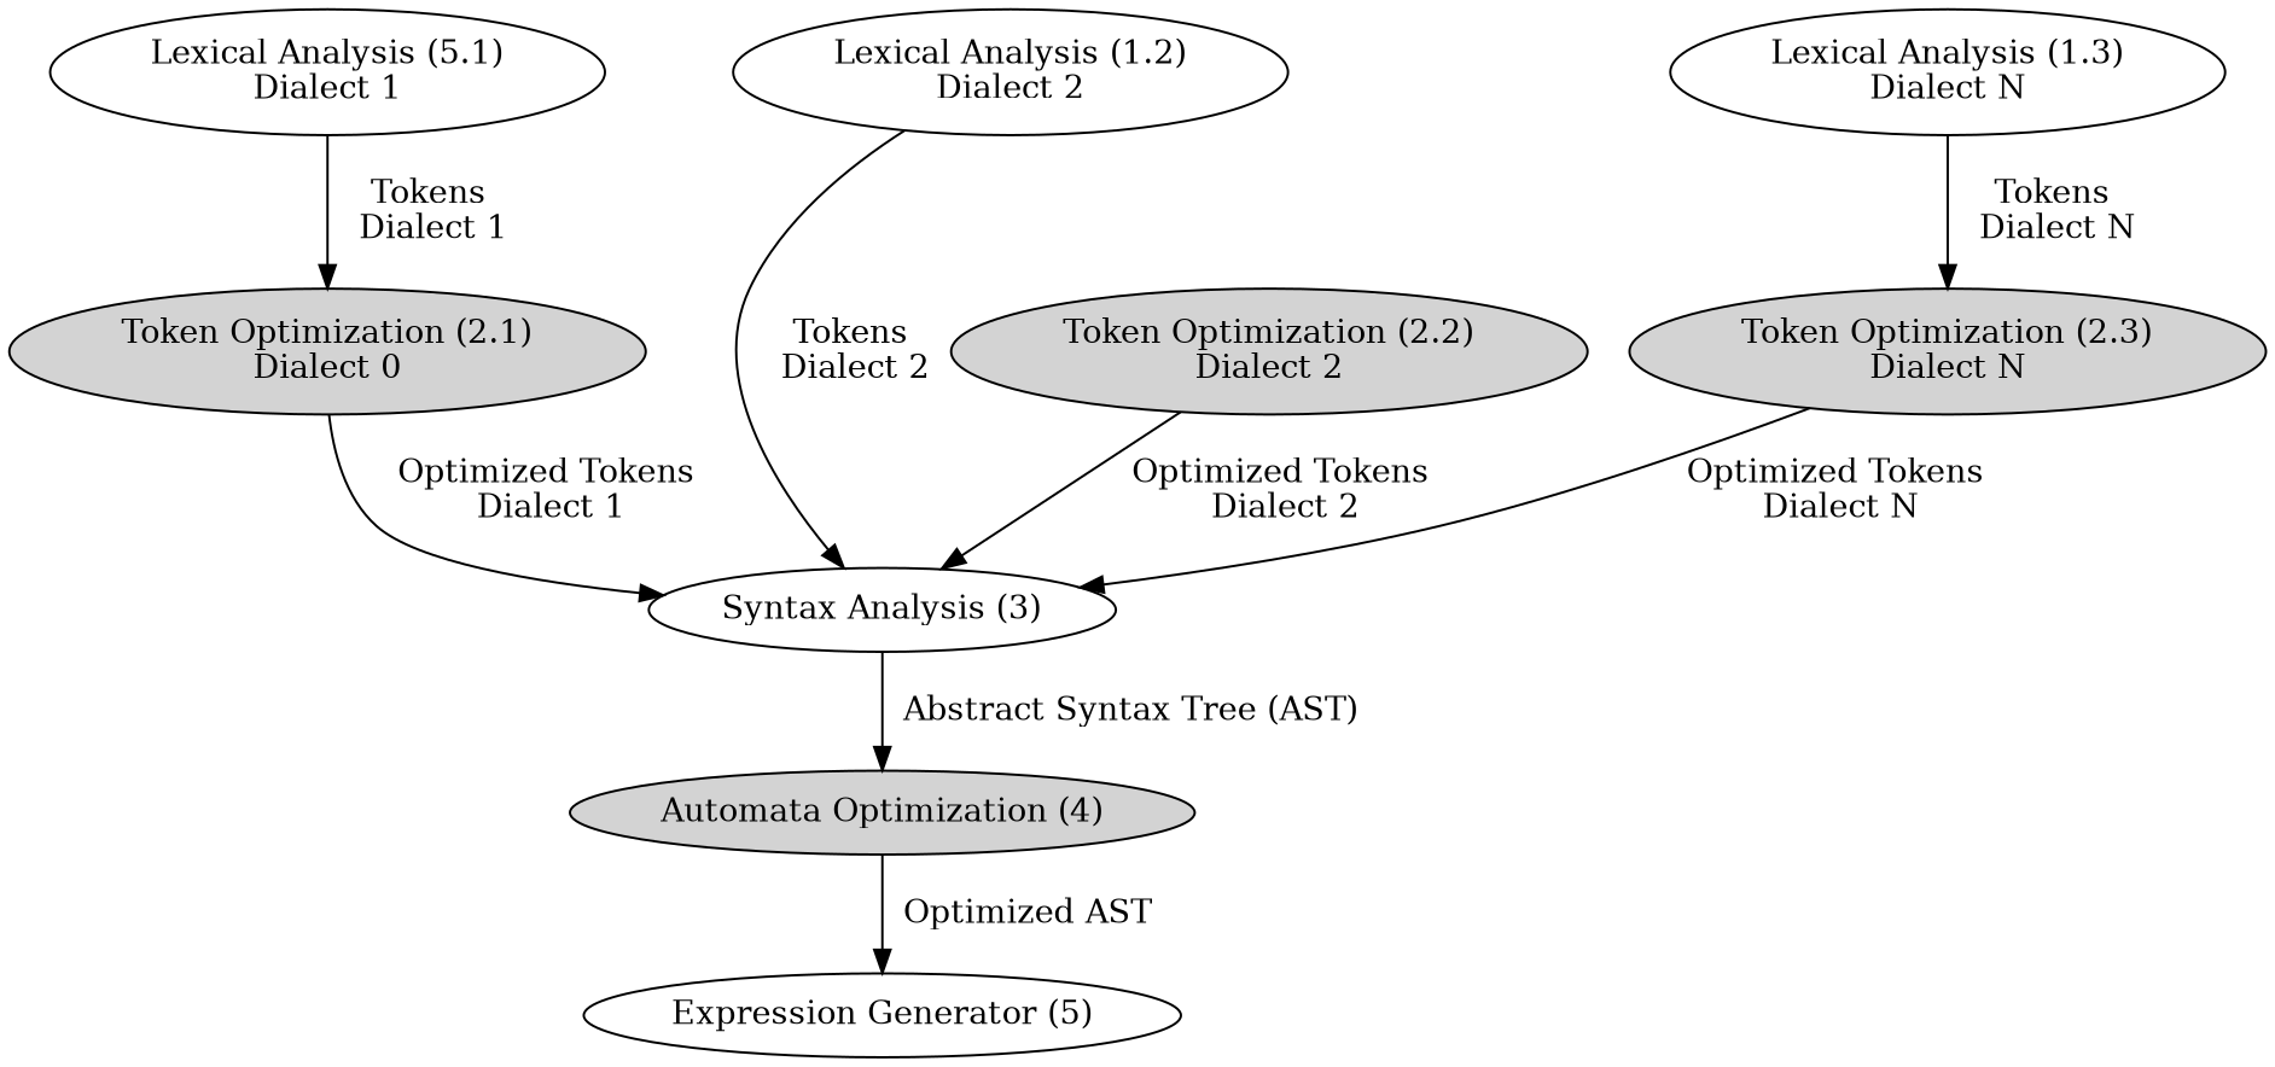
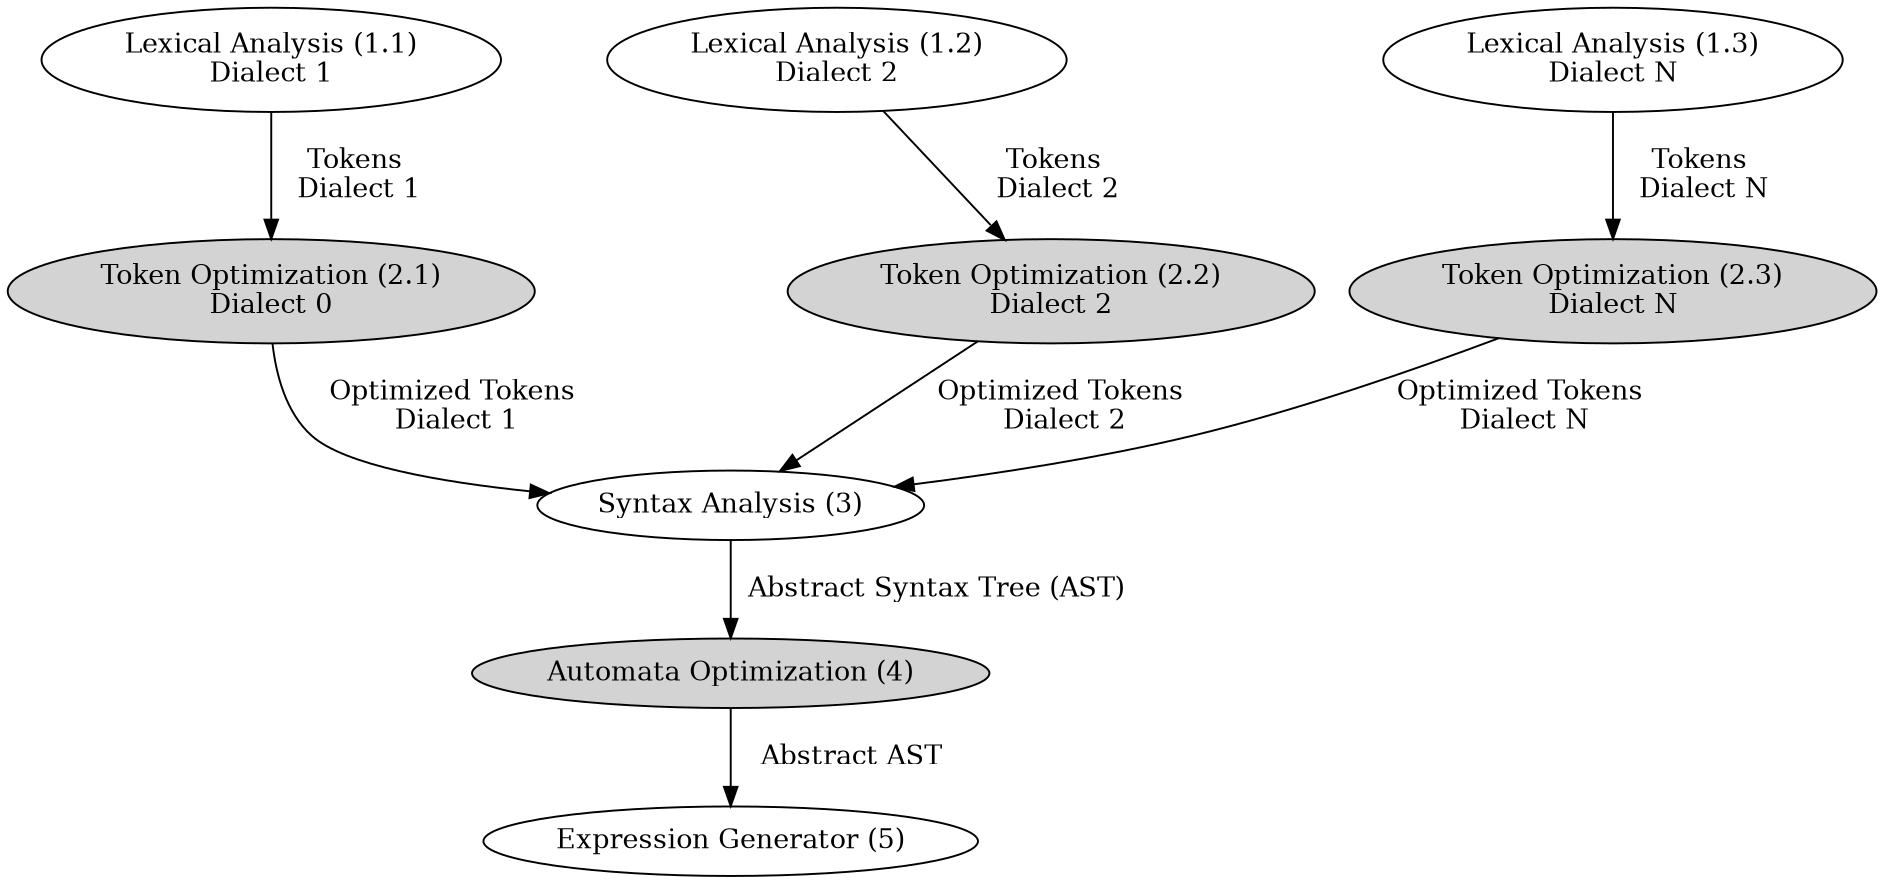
  digraph {
-   n1 [label="Lexical Analysis (5.1)\nDialect 1"]
+   n1 [label="Lexical Analysis (1.1)\nDialect 1"]
    n2 [background_color=lightgray label="Token Optimization (2.1)\nDialect 0" style=filled]
    n3 [label="Syntax Analysis (3)"]
    n4 [label="Lexical Analysis (1.2)\nDialect 2"]
    n5 [background_color=lightgray label="Token Optimization (2.2)\nDialect 2" style=filled]
    n6 [label="Lexical Analysis (1.3)\nDialect N" ordering=out]
    n7 [background_color=lightgray label="Token Optimization (2.3)\nDialect N" style=filled]
    n8 [background_color=lightgray label="Automata Optimization (4)" style=filled]
    n9 [label="Expression Generator (5)"]
    n1 -> n2 [label="  Tokens\n   Dialect 1"]
    n2 -> n3 [label="  Optimized Tokens\n   Dialect 1"]
    n3 -> n8 [label="  Abstract Syntax Tree (AST)"]
-   n4 -> n3 [label="  Tokens\n   Dialect 2"]
+   n4 -> n5 [label="  Tokens\n   Dialect 2"]
    n5 -> n3 [label="  Optimized Tokens\n   Dialect 2"]
    n6 -> n7 [label="  Tokens\n   Dialect N"]
    n7 -> n3 [label="  Optimized Tokens\n   Dialect N"]
-   n8 -> n9 [label="  Optimized AST"]
+   n8 -> n9 [label="  Abstract AST"]
  }
